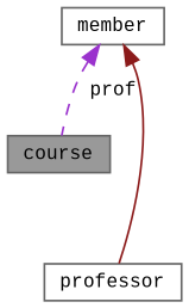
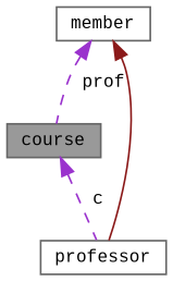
  digraph {
    fontname="Liberation Mono"
    node [color=gray40 fillcolor=white fontname="Liberation Mono" fontsize=10 shape=box style=filled]
    edge [color=darkorchid3 dir=back fontname="Liberation Mono" fontsize=10 labelfontname=Helvetica labelfontsize=10 style=dashed]
    n1 [fillcolor=grey60 fontcolor=black height=0.2 label=course width=0.4]
    n2 [height=0.2 label=professor width=0.4]
    n3 [height=0.2 label=member width=0.4]
+   n1 -> n2 [label=" c"]
    n3 -> n1 [label=" prof"]
    n3 -> n2 [color=firebrick4 style=solid]
  }
